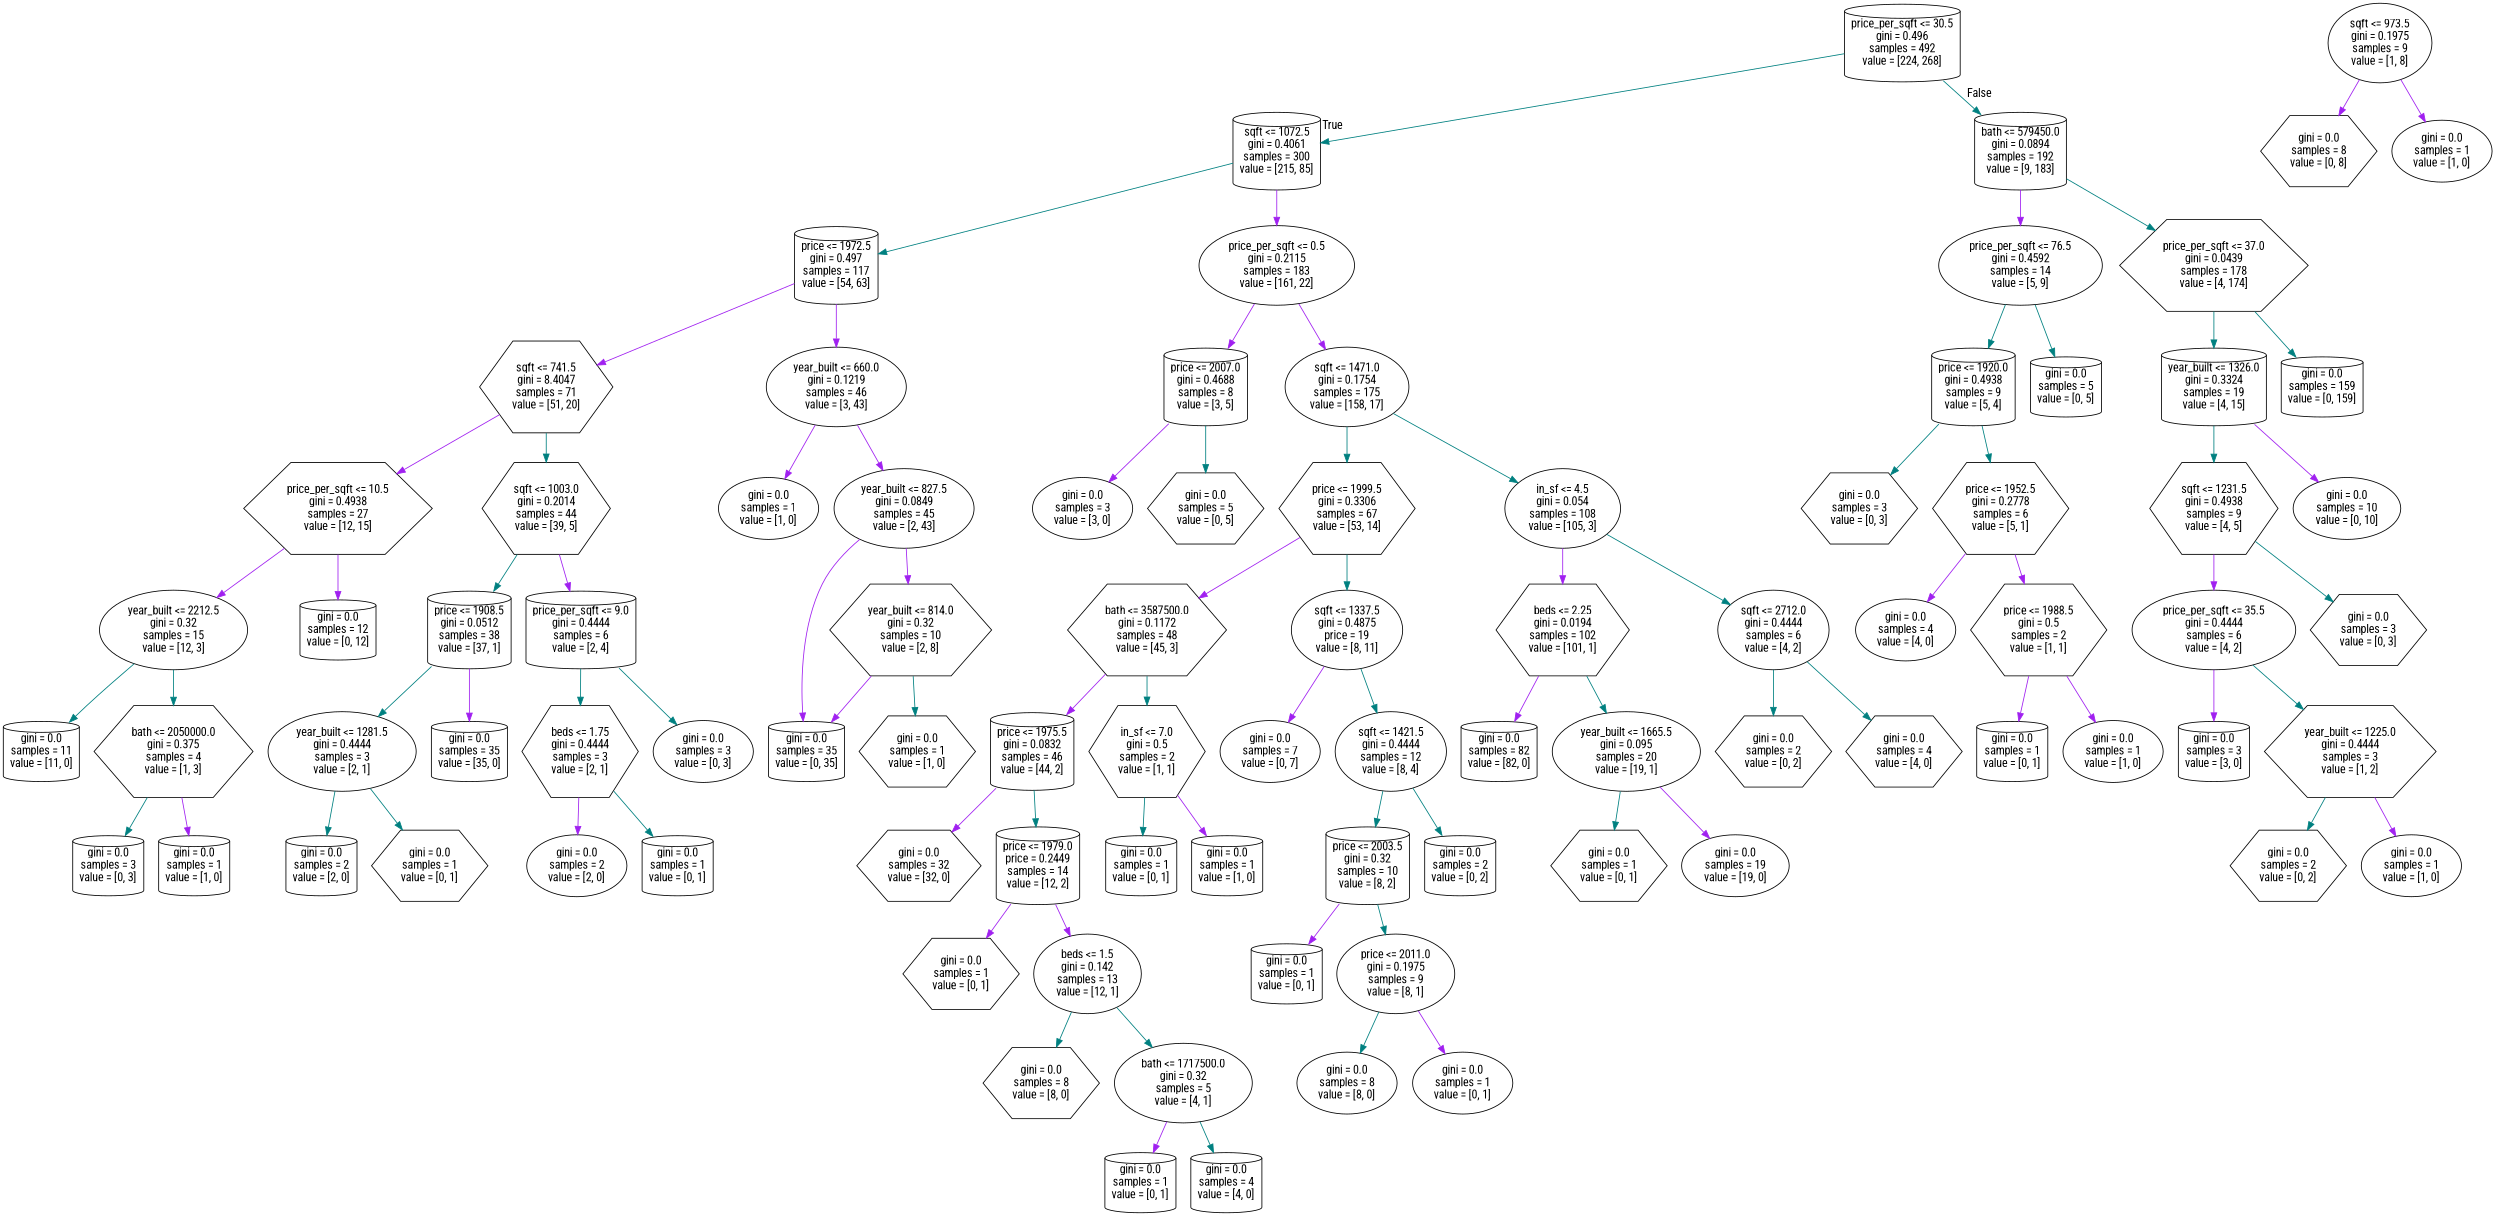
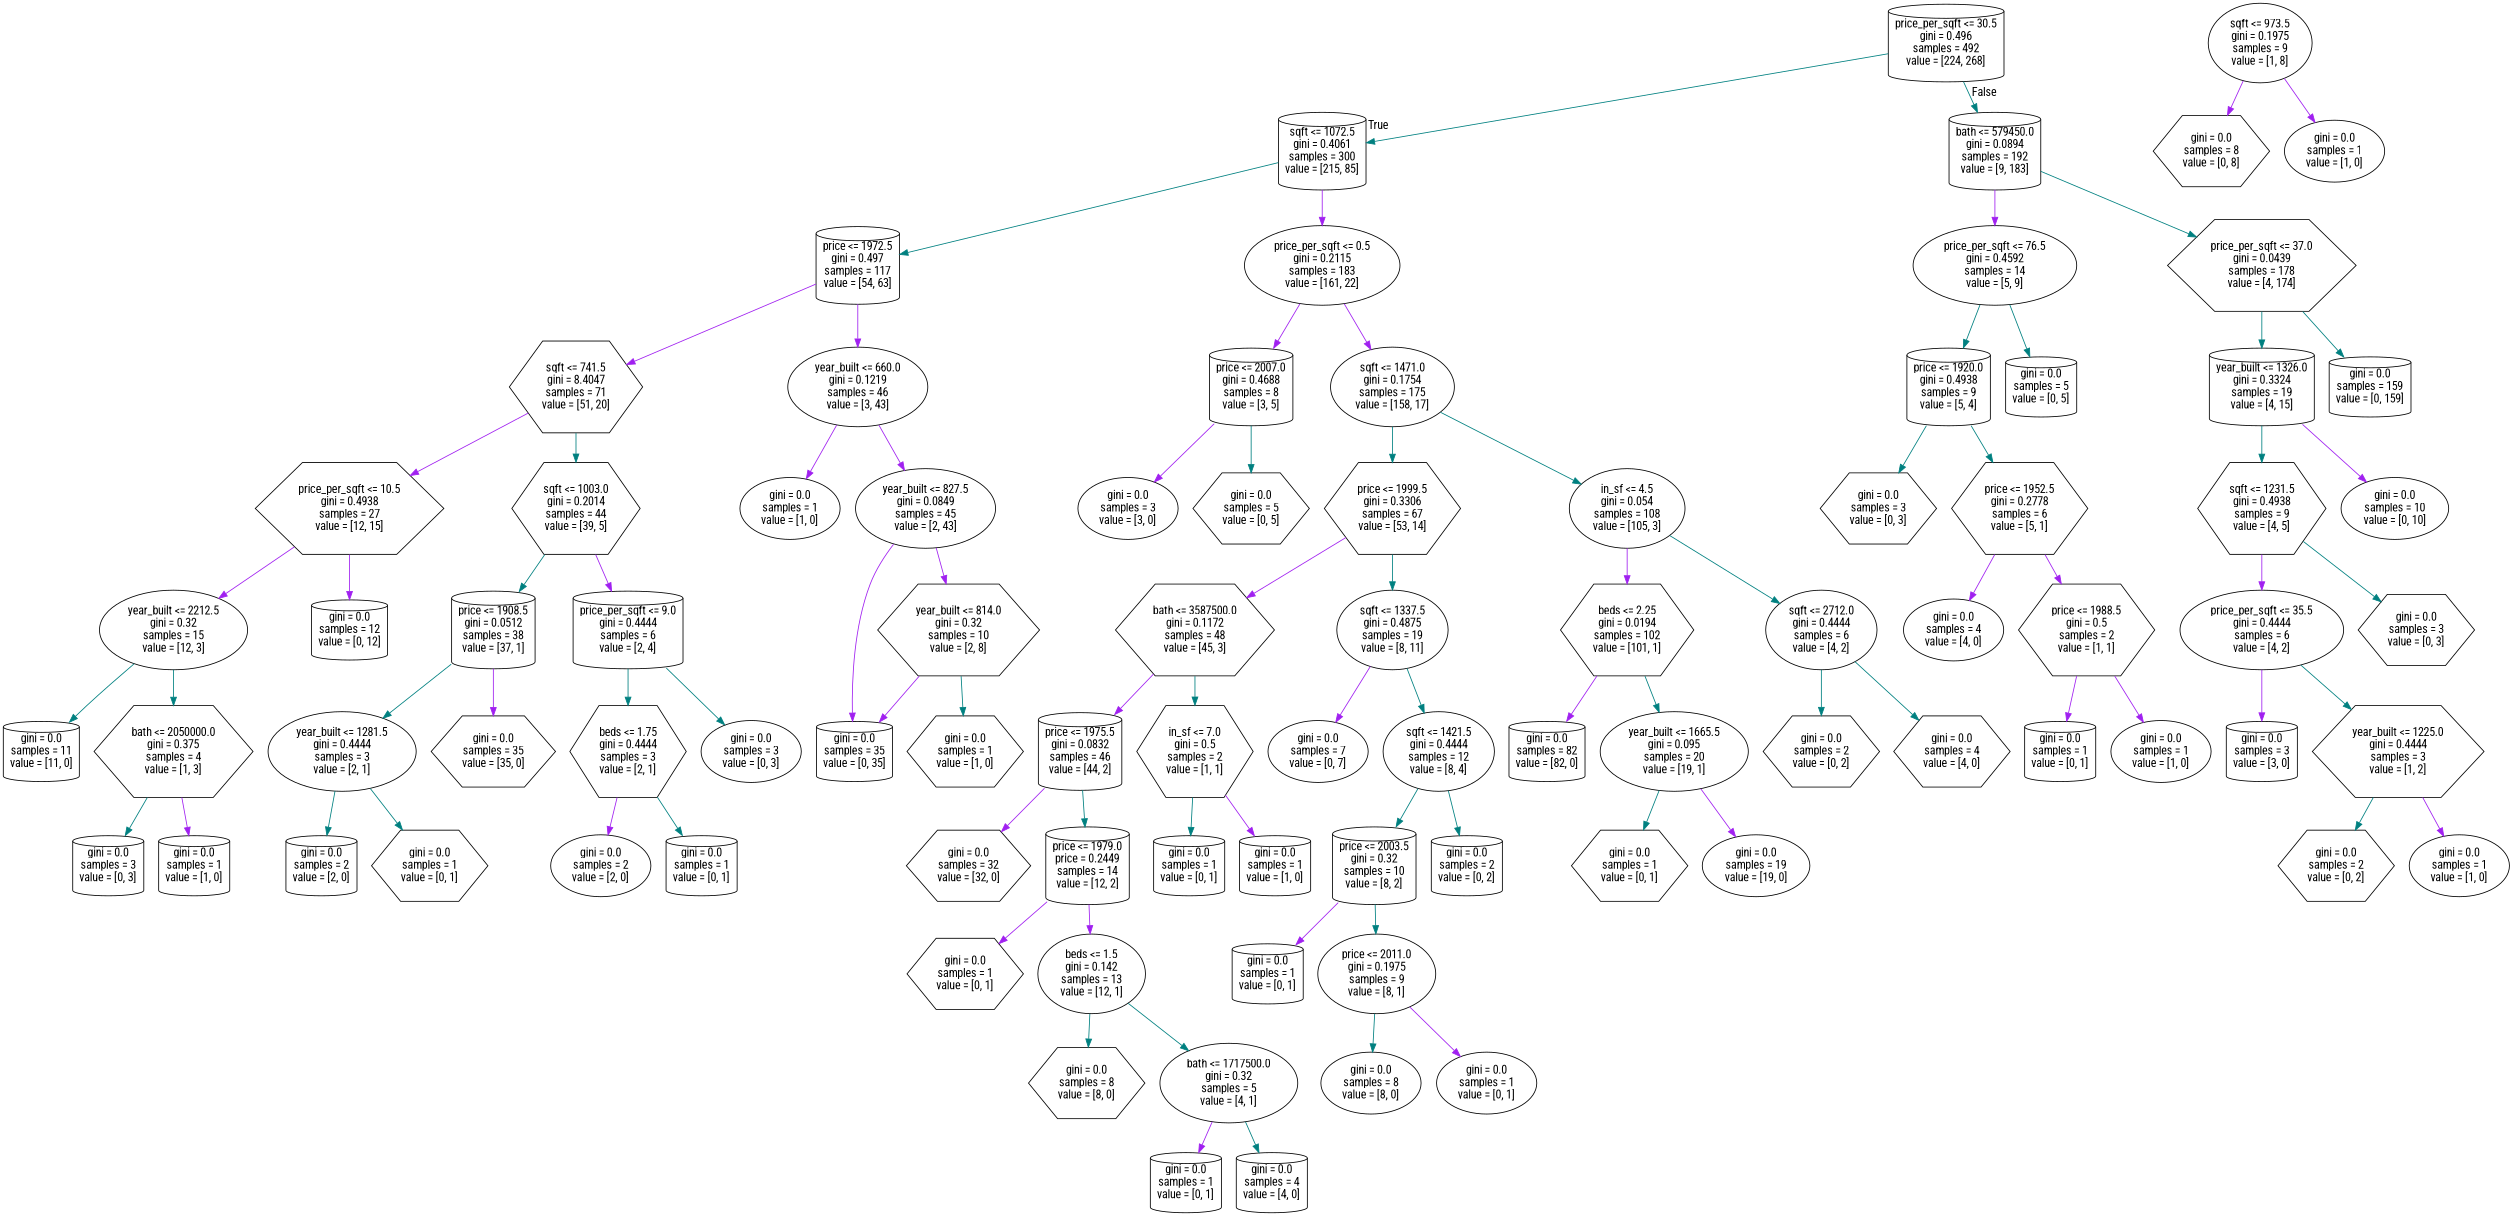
  digraph {
    fontname="Roboto Condensed"
    node [fontname="Roboto Condensed" shape=cylinder]
    edge [color=teal fontname="Roboto Condensed"]
    n1 [label="price_per_sqft <= 30.5\ngini = 0.496\nsamples = 492\nvalue = [224, 268]"]
    n2 [label="sqft <= 1072.5\ngini = 0.4061\nsamples = 300\nvalue = [215, 85]"]
    n3 [label="bath <= 579450.0\ngini = 0.0894\nsamples = 192\nvalue = [9, 183]"]
    n4 [label="price <= 1972.5\ngini = 0.497\nsamples = 117\nvalue = [54, 63]"]
    n5 [label="price_per_sqft <= 0.5\ngini = 0.2115\nsamples = 183\nvalue = [161, 22]" shape=ellipse]
    n6 [label="price_per_sqft <= 76.5\ngini = 0.4592\nsamples = 14\nvalue = [5, 9]" shape=ellipse]
    n7 [label="price_per_sqft <= 37.0\ngini = 0.0439\nsamples = 178\nvalue = [4, 174]" shape=hexagon]
    n8 [label="sqft <= 741.5\ngini = 8.4047\nsamples = 71\nvalue = [51, 20]" shape=hexagon]
    n9 [label="year_built <= 660.0\ngini = 0.1219\nsamples = 46\nvalue = [3, 43]" shape=ellipse]
    n10 [label="price <= 2007.0\ngini = 0.4688\nsamples = 8\nvalue = [3, 5]"]
    n11 [label="sqft <= 1471.0\ngini = 0.1754\nsamples = 175\nvalue = [158, 17]" shape=ellipse]
    n12 [label="price_per_sqft <= 10.5\ngini = 0.4938\nsamples = 27\nvalue = [12, 15]" shape=hexagon]
    n13 [label="sqft <= 1003.0\ngini = 0.2014\nsamples = 44\nvalue = [39, 5]" shape=hexagon]
    n14 [label="gini = 0.0\nsamples = 1\nvalue = [1, 0]" shape=ellipse]
    n15 [label="year_built <= 827.5\ngini = 0.0849\nsamples = 45\nvalue = [2, 43]" shape=ellipse]
    n16 [label="year_built <= 2212.5\ngini = 0.32\nsamples = 15\nvalue = [12, 3]" shape=ellipse]
    n17 [label="gini = 0.0\nsamples = 12\nvalue = [0, 12]"]
    n18 [label="price <= 1908.5\ngini = 0.0512\nsamples = 38\nvalue = [37, 1]"]
    n19 [label="price_per_sqft <= 9.0\ngini = 0.4444\nsamples = 6\nvalue = [2, 4]"]
    n20 [label="gini = 0.0\nsamples = 11\nvalue = [11, 0]"]
    n21 [label="bath <= 2050000.0\ngini = 0.375\nsamples = 4\nvalue = [1, 3]" shape=hexagon]
    n22 [label="gini = 0.0\nsamples = 3\nvalue = [0, 3]"]
    n23 [label="gini = 0.0\nsamples = 1\nvalue = [1, 0]"]
    n24 [label="year_built <= 1281.5\ngini = 0.4444\nsamples = 3\nvalue = [2, 1]" shape=ellipse]
-   n25 [label="gini = 0.0\nsamples = 35\nvalue = [35, 0]"]
+   n25 [label="gini = 0.0\nsamples = 35\nvalue = [35, 0]" shape=hexagon]
    n26 [label="beds <= 1.75\ngini = 0.4444\nsamples = 3\nvalue = [2, 1]" shape=hexagon]
    n27 [label="gini = 0.0\nsamples = 3\nvalue = [0, 3]" shape=ellipse]
    n28 [label="gini = 0.0\nsamples = 2\nvalue = [2, 0]"]
    n29 [label="gini = 0.0\nsamples = 1\nvalue = [0, 1]" shape=hexagon]
    n30 [label="gini = 0.0\nsamples = 2\nvalue = [2, 0]" shape=ellipse]
    n31 [label="gini = 0.0\nsamples = 1\nvalue = [0, 1]"]
    n32 [label="year_built <= 814.0\ngini = 0.32\nsamples = 10\nvalue = [2, 8]" shape=hexagon]
    n33 [label="gini = 0.0\nsamples = 35\nvalue = [0, 35]"]
    n34 [label="gini = 0.0\nsamples = 1\nvalue = [1, 0]" shape=hexagon]
    n35 [label="sqft <= 973.5\ngini = 0.1975\nsamples = 9\nvalue = [1, 8]" shape=ellipse]
    n36 [label="gini = 0.0\nsamples = 8\nvalue = [0, 8]" shape=hexagon]
    n37 [label="gini = 0.0\nsamples = 1\nvalue = [1, 0]" shape=ellipse]
    n38 [label="gini = 0.0\nsamples = 3\nvalue = [3, 0]" shape=ellipse]
    n39 [label="gini = 0.0\nsamples = 5\nvalue = [0, 5]" shape=hexagon]
    n40 [label="price <= 1999.5\ngini = 0.3306\nsamples = 67\nvalue = [53, 14]" shape=hexagon]
    n41 [label="in_sf <= 4.5\ngini = 0.054\nsamples = 108\nvalue = [105, 3]" shape=ellipse]
    n42 [label="bath <= 3587500.0\ngini = 0.1172\nsamples = 48\nvalue = [45, 3]" shape=hexagon]
-   n43 [label="sqft <= 1337.5\ngini = 0.4875\nprice = 19\nvalue = [8, 11]" shape=ellipse]
+   n43 [label="sqft <= 1337.5\ngini = 0.4875\nsamples = 19\nvalue = [8, 11]" shape=ellipse]
    n44 [label="beds <= 2.25\ngini = 0.0194\nsamples = 102\nvalue = [101, 1]" shape=hexagon]
    n45 [label="sqft <= 2712.0\ngini = 0.4444\nsamples = 6\nvalue = [4, 2]" shape=ellipse]
    n46 [label="price <= 1975.5\ngini = 0.0832\nsamples = 46\nvalue = [44, 2]"]
    n47 [label="in_sf <= 7.0\ngini = 0.5\nsamples = 2\nvalue = [1, 1]" shape=hexagon]
    n48 [label="gini = 0.0\nsamples = 7\nvalue = [0, 7]" shape=ellipse]
    n49 [label="sqft <= 1421.5\ngini = 0.4444\nsamples = 12\nvalue = [8, 4]" shape=ellipse]
    n50 [label="gini = 0.0\nsamples = 32\nvalue = [32, 0]" shape=hexagon]
    n51 [label="price <= 1979.0\nprice = 0.2449\nsamples = 14\nvalue = [12, 2]"]
    n52 [label="gini = 0.0\nsamples = 1\nvalue = [0, 1]"]
    n53 [label="gini = 0.0\nsamples = 1\nvalue = [1, 0]"]
    n54 [label="gini = 0.0\nsamples = 1\nvalue = [0, 1]" shape=hexagon]
    n55 [label="beds <= 1.5\ngini = 0.142\nsamples = 13\nvalue = [12, 1]" shape=ellipse]
    n56 [label="gini = 0.0\nsamples = 8\nvalue = [8, 0]" shape=hexagon]
    n57 [label="bath <= 1717500.0\ngini = 0.32\nsamples = 5\nvalue = [4, 1]" shape=ellipse]
    n58 [label="gini = 0.0\nsamples = 1\nvalue = [0, 1]"]
    n59 [label="gini = 0.0\nsamples = 4\nvalue = [4, 0]"]
    n60 [label="price <= 2003.5\ngini = 0.32\nsamples = 10\nvalue = [8, 2]"]
    n61 [label="gini = 0.0\nsamples = 2\nvalue = [0, 2]"]
    n62 [label="gini = 0.0\nsamples = 1\nvalue = [0, 1]"]
    n63 [label="price <= 2011.0\ngini = 0.1975\nsamples = 9\nvalue = [8, 1]" shape=ellipse]
    n64 [label="gini = 0.0\nsamples = 8\nvalue = [8, 0]" shape=ellipse]
    n65 [label="gini = 0.0\nsamples = 1\nvalue = [0, 1]" shape=ellipse]
    n66 [label="gini = 0.0\nsamples = 82\nvalue = [82, 0]"]
    n67 [label="year_built <= 1665.5\ngini = 0.095\nsamples = 20\nvalue = [19, 1]" shape=ellipse]
    n68 [label="gini = 0.0\nsamples = 2\nvalue = [0, 2]" shape=hexagon]
    n69 [label="gini = 0.0\nsamples = 4\nvalue = [4, 0]" shape=hexagon]
    n70 [label="gini = 0.0\nsamples = 1\nvalue = [0, 1]" shape=hexagon]
    n71 [label="gini = 0.0\nsamples = 19\nvalue = [19, 0]" shape=ellipse]
    n72 [label="price <= 1920.0\ngini = 0.4938\nsamples = 9\nvalue = [5, 4]"]
    n73 [label="gini = 0.0\nsamples = 5\nvalue = [0, 5]"]
    n74 [label="year_built <= 1326.0\ngini = 0.3324\nsamples = 19\nvalue = [4, 15]"]
    n75 [label="gini = 0.0\nsamples = 159\nvalue = [0, 159]"]
    n76 [label="gini = 0.0\nsamples = 3\nvalue = [0, 3]" shape=hexagon]
    n77 [label="price <= 1952.5\ngini = 0.2778\nsamples = 6\nvalue = [5, 1]" shape=hexagon]
    n78 [label="gini = 0.0\nsamples = 4\nvalue = [4, 0]" shape=ellipse]
    n79 [label="price <= 1988.5\ngini = 0.5\nsamples = 2\nvalue = [1, 1]" shape=hexagon]
    n80 [label="gini = 0.0\nsamples = 1\nvalue = [0, 1]"]
    n81 [label="gini = 0.0\nsamples = 1\nvalue = [1, 0]" shape=ellipse]
    n82 [label="sqft <= 1231.5\ngini = 0.4938\nsamples = 9\nvalue = [4, 5]" shape=hexagon]
    n83 [label="gini = 0.0\nsamples = 10\nvalue = [0, 10]" shape=ellipse]
    n84 [label="price_per_sqft <= 35.5\ngini = 0.4444\nsamples = 6\nvalue = [4, 2]" shape=ellipse]
    n85 [label="gini = 0.0\nsamples = 3\nvalue = [0, 3]" shape=hexagon]
    n86 [label="gini = 0.0\nsamples = 3\nvalue = [3, 0]"]
    n87 [label="year_built <= 1225.0\ngini = 0.4444\nsamples = 3\nvalue = [1, 2]" shape=hexagon]
    n88 [label="gini = 0.0\nsamples = 2\nvalue = [0, 2]" shape=hexagon]
    n89 [label="gini = 0.0\nsamples = 1\nvalue = [1, 0]" shape=ellipse]
    n1 -> n2 [headlabel=True labelangle=45 labeldistance=2.5]
    n1 -> n3 [headlabel=False labelangle=-45 labeldistance=2.5]
    n2 -> n4
    n2 -> n5 [color=purple]
    n3 -> n6 [color=purple]
    n3 -> n7
    n4 -> n8 [color=purple]
    n4 -> n9 [color=purple]
    n5 -> n10 [color=purple]
    n5 -> n11 [color=purple]
    n6 -> n72
    n6 -> n73
    n7 -> n74
    n7 -> n75
    n8 -> n12 [color=purple]
    n8 -> n13
    n9 -> n14 [color=purple]
    n9 -> n15 [color=purple]
    n10 -> n38 [color=purple]
    n10 -> n39
    n11 -> n40
    n11 -> n41
    n12 -> n16 [color=purple]
    n12 -> n17 [color=purple]
    n13 -> n18
    n13 -> n19 [color=purple]
    n15 -> n32 [color=purple]
    n15 -> n33 [color=purple]
    n16 -> n20
    n16 -> n21
    n18 -> n24
    n18 -> n25 [color=purple]
    n19 -> n26
    n19 -> n27
    n21 -> n22
    n21 -> n23 [color=purple]
    n24 -> n28
    n24 -> n29
    n26 -> n30 [color=purple]
    n26 -> n31
    n32 -> n33 [color=purple]
    n32 -> n34
    n35 -> n36 [color=purple]
    n35 -> n37 [color=purple]
    n40 -> n42 [color=purple]
    n40 -> n43
    n41 -> n44 [color=purple]
    n41 -> n45
    n42 -> n46 [color=purple]
    n42 -> n47
    n43 -> n48 [color=purple]
    n43 -> n49
    n44 -> n66 [color=purple]
    n44 -> n67
    n45 -> n68
    n45 -> n69
    n46 -> n50 [color=purple]
    n46 -> n51
    n47 -> n52
    n47 -> n53 [color=purple]
    n49 -> n60
    n49 -> n61
    n51 -> n54 [color=purple]
    n51 -> n55 [color=purple]
    n55 -> n56
    n55 -> n57
    n57 -> n58 [color=purple]
    n57 -> n59
    n60 -> n62 [color=purple]
    n60 -> n63
    n63 -> n64
    n63 -> n65 [color=purple]
    n67 -> n70
    n67 -> n71 [color=purple]
    n72 -> n76
    n72 -> n77
    n74 -> n82
    n74 -> n83 [color=purple]
    n77 -> n78 [color=purple]
    n77 -> n79 [color=purple]
    n79 -> n80 [color=purple]
    n79 -> n81 [color=purple]
    n82 -> n84 [color=purple]
    n82 -> n85
    n84 -> n86 [color=purple]
    n84 -> n87
    n87 -> n88
    n87 -> n89 [color=purple]
  }
